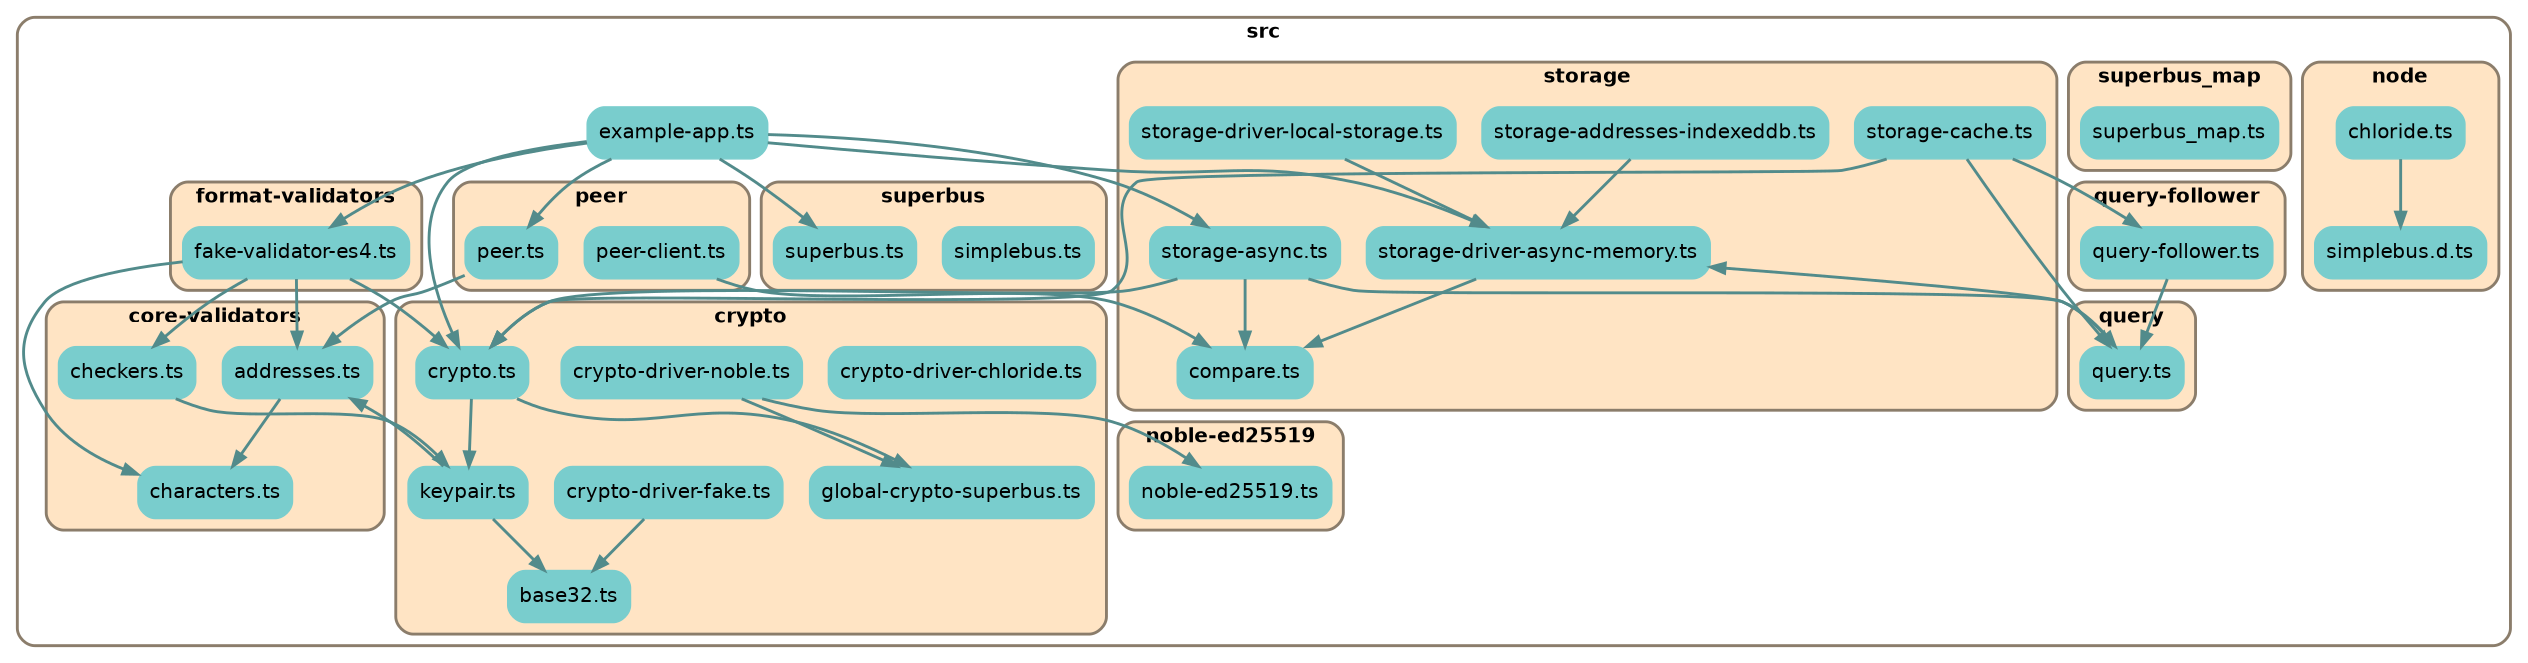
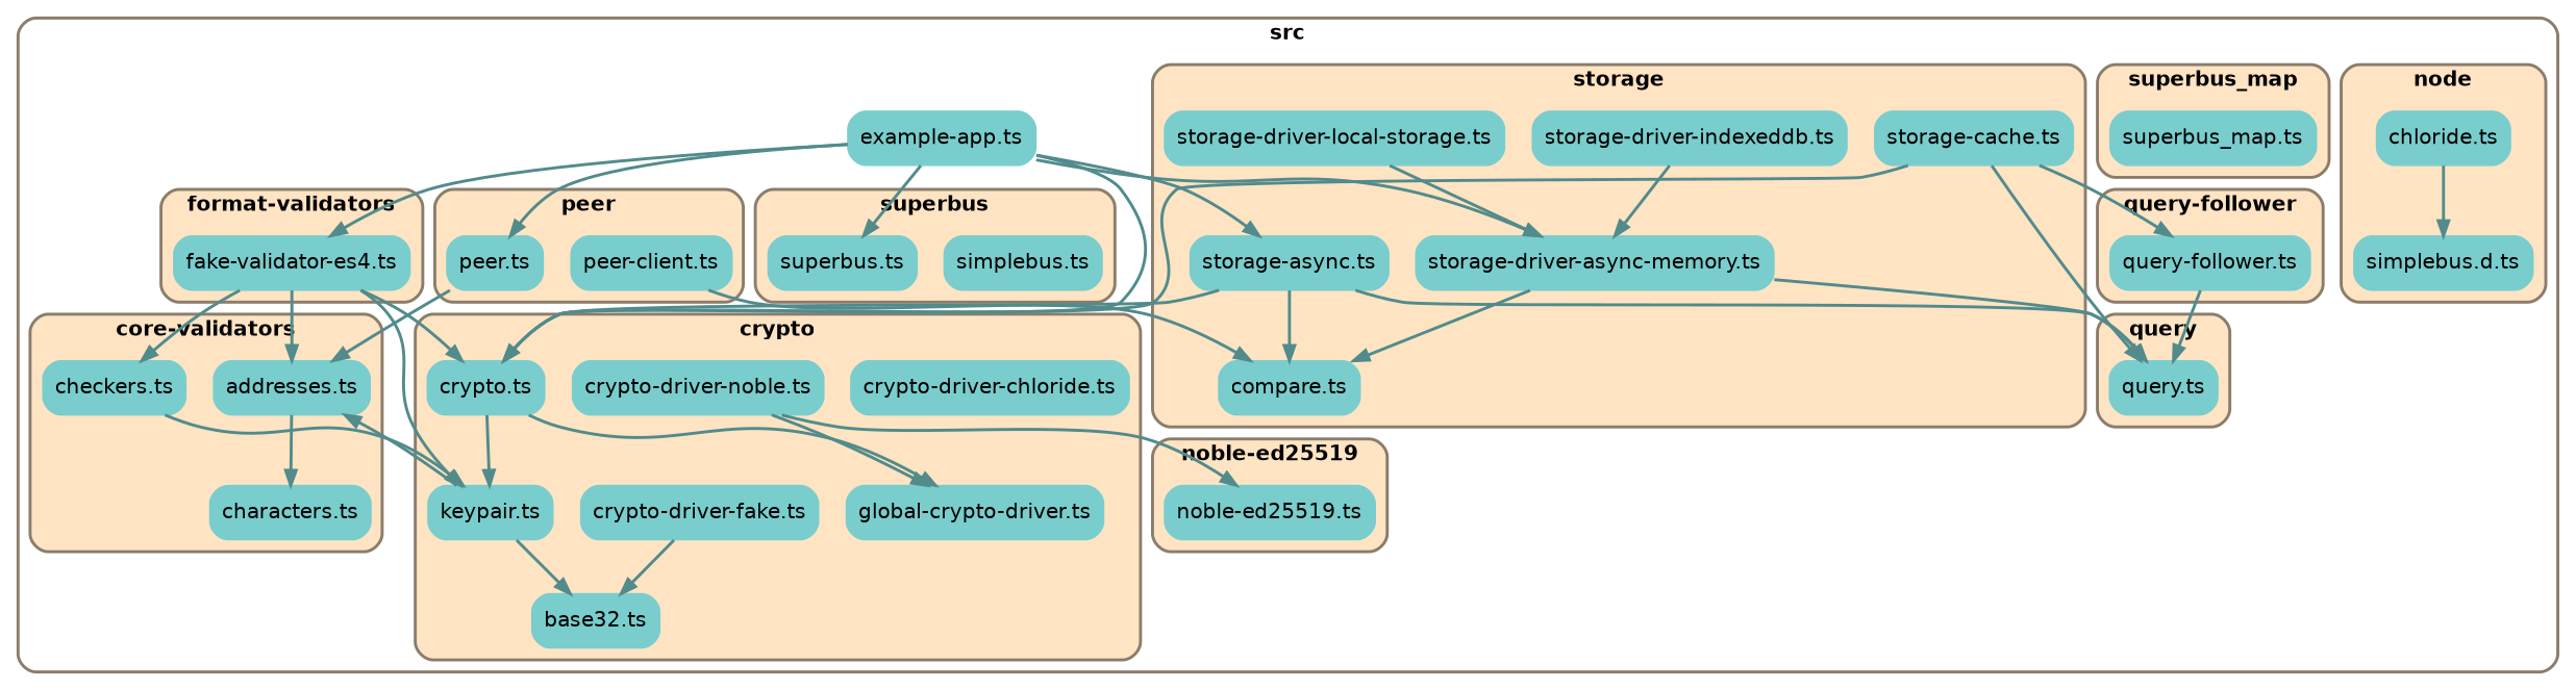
  digraph {
    compound=true
    fontname=helvetica
    rankdir=TB
    splines=true
    node [color=darkslategray3 fontname=helvetica shape=rectangle style="rounded,filled"]
    edge [color=darkslategray4 fontname=helvetica penwidth=2]
    n1 [label="addresses.ts"]
    n2 [label="characters.ts"]
    n3 [label="checkers.ts"]
    n4 [label="base32.ts"]
    n5 [label="crypto-driver-chloride.ts"]
    n6 [label="crypto-driver-fake.ts"]
    n7 [label="crypto-driver-noble.ts"]
    n8 [label="crypto.ts"]
-   n9 [label="global-crypto-superbus.ts"]
+   n9 [label="global-crypto-driver.ts"]
    n10 [label="keypair.ts"]
    n11 [label="fake-validator-es4.ts"]
    n12 [label="noble-ed25519.ts"]
    n13 [label="simplebus.d.ts"]
    n14 [label="chloride.ts"]
    n15 [label="peer-client.ts"]
    n16 [label="peer.ts"]
    n17 [label="query-follower.ts"]
    n18 [label="query.ts"]
    n19 [label="compare.ts"]
    n20 [label="storage-async.ts"]
    n21 [label="storage-cache.ts"]
    n22 [label="storage-driver-async-memory.ts"]
-   n23 [label="storage-addresses-indexeddb.ts"]
+   n23 [label="storage-driver-indexeddb.ts"]
    n24 [label="storage-driver-local-storage.ts"]
    n25 [label="simplebus.ts"]
    n26 [label="superbus.ts"]
    n27 [label="superbus_map.ts"]
    n28 [label="example-app.ts"]
    subgraph cluster_1 {
      color=bisque4
      label=<<b>src</b>>
      penwidth=2
      style=rounded
      n28
      subgraph cluster_2 {
        color=bisque4
        fillcolor=bisque
        label=<<b>core-validators</b>>
        penwidth=2
        style="rounded,filled"
        n1
        n2
        n3
      }
      subgraph cluster_3 {
        color=bisque4
        fillcolor=bisque
        label=<<b>crypto</b>>
        penwidth=2
        style="rounded,filled"
        n4
        n5
        n6
        n7
        n8
        n9
        n10
      }
      subgraph cluster_4 {
        color=bisque4
        fillcolor=bisque
        label=<<b>format-validators</b>>
        penwidth=2
        style="rounded,filled"
        n11
      }
      subgraph cluster_5 {
        color=bisque4
        fillcolor=bisque
        label=<<b>noble-ed25519</b>>
        penwidth=2
        style="rounded,filled"
        n12
      }
      subgraph cluster_6 {
        color=bisque4
        fillcolor=bisque
        label=<<b>node</b>>
        penwidth=2
        style="rounded,filled"
        n13
        n14
      }
      subgraph cluster_7 {
        color=bisque4
        fillcolor=bisque
        label=<<b>peer</b>>
        penwidth=2
        style="rounded,filled"
        n15
        n16
      }
      subgraph cluster_8 {
        color=bisque4
        fillcolor=bisque
        label=<<b>query-follower</b>>
        penwidth=2
        style="rounded,filled"
        n17
      }
      subgraph cluster_9 {
        color=bisque4
        fillcolor=bisque
        label=<<b>query</b>>
        penwidth=2
        style="rounded,filled"
        n18
      }
      subgraph cluster_10 {
        color=bisque4
        fillcolor=bisque
        label=<<b>storage</b>>
        penwidth=2
        style="rounded,filled"
        n19
        n20
        n21
        n22
        n23
        n24
      }
      subgraph cluster_11 {
        color=bisque4
        fillcolor=bisque
        label=<<b>superbus</b>>
        penwidth=2
        style="rounded,filled"
        n25
        n26
      }
      subgraph cluster_12 {
        color=bisque4
        fillcolor=bisque
        label=<<b>superbus_map</b>>
        penwidth=2
        style="rounded,filled"
        n27
      }
    }
    n1 -> n2
    n3 -> n10
    n6 -> n4
    n7 -> n9
    n7 -> n12
    n8 -> n9
    n8 -> n10
    n10 -> n1
    n10 -> n4
    n11 -> n1
-   n11 -> n2
+   n11 -> n10
    n11 -> n3
    n11 -> n8
    n14 -> n13
    n15 -> n19
    n16 -> n1
    n17 -> n18
    n20 -> n8
    n20 -> n18
    n20 -> n19
    n21 -> n8
    n21 -> n17
    n21 -> n18
-   n18 -> n22
+   n22 -> n18
    n22 -> n19
    n23 -> n22
    n24 -> n22
    n28 -> n8
    n28 -> n11
    n28 -> n16
    n28 -> n20
    n28 -> n22
    n28 -> n26
  }
